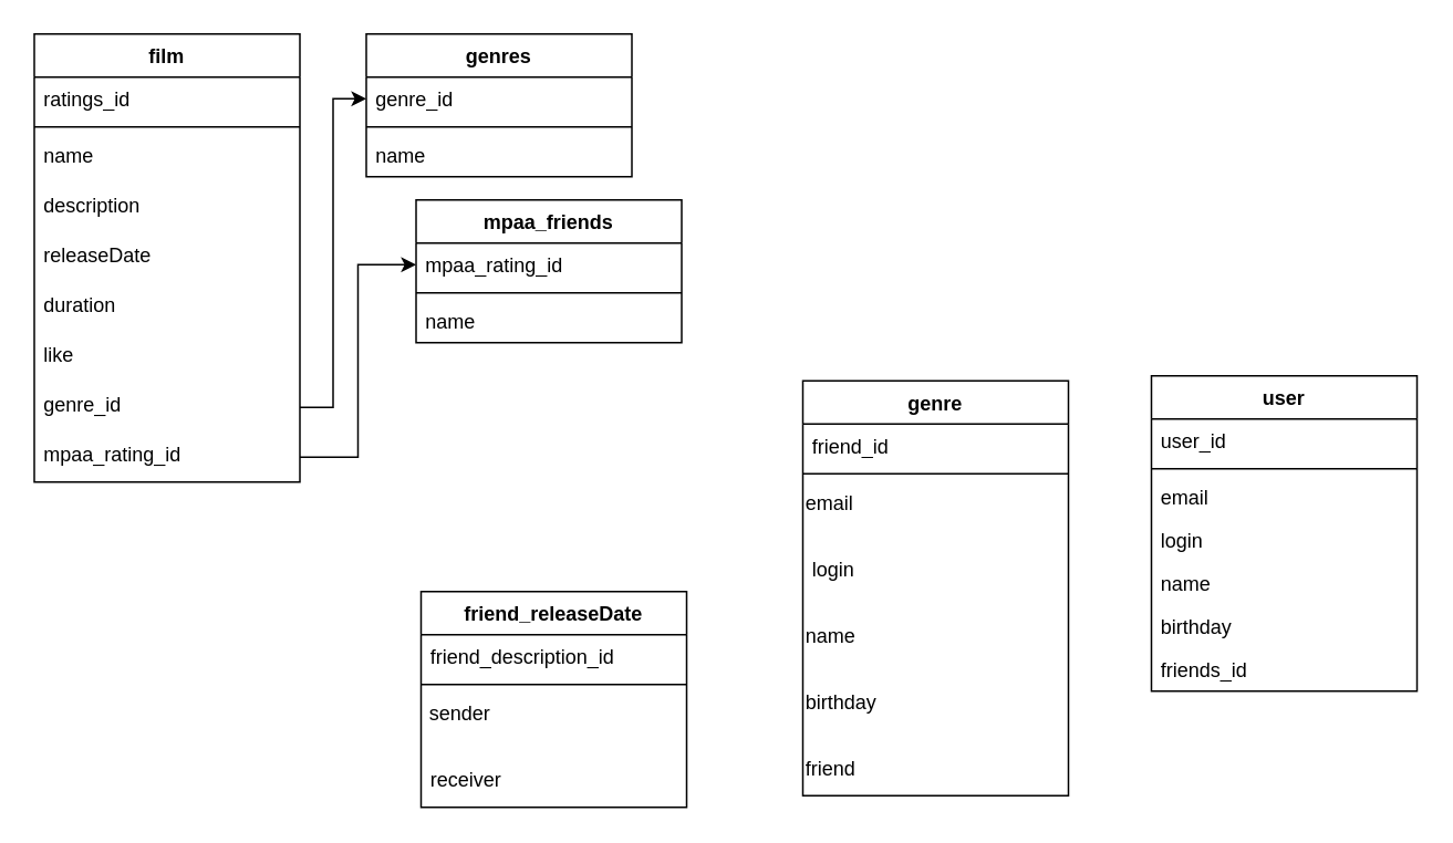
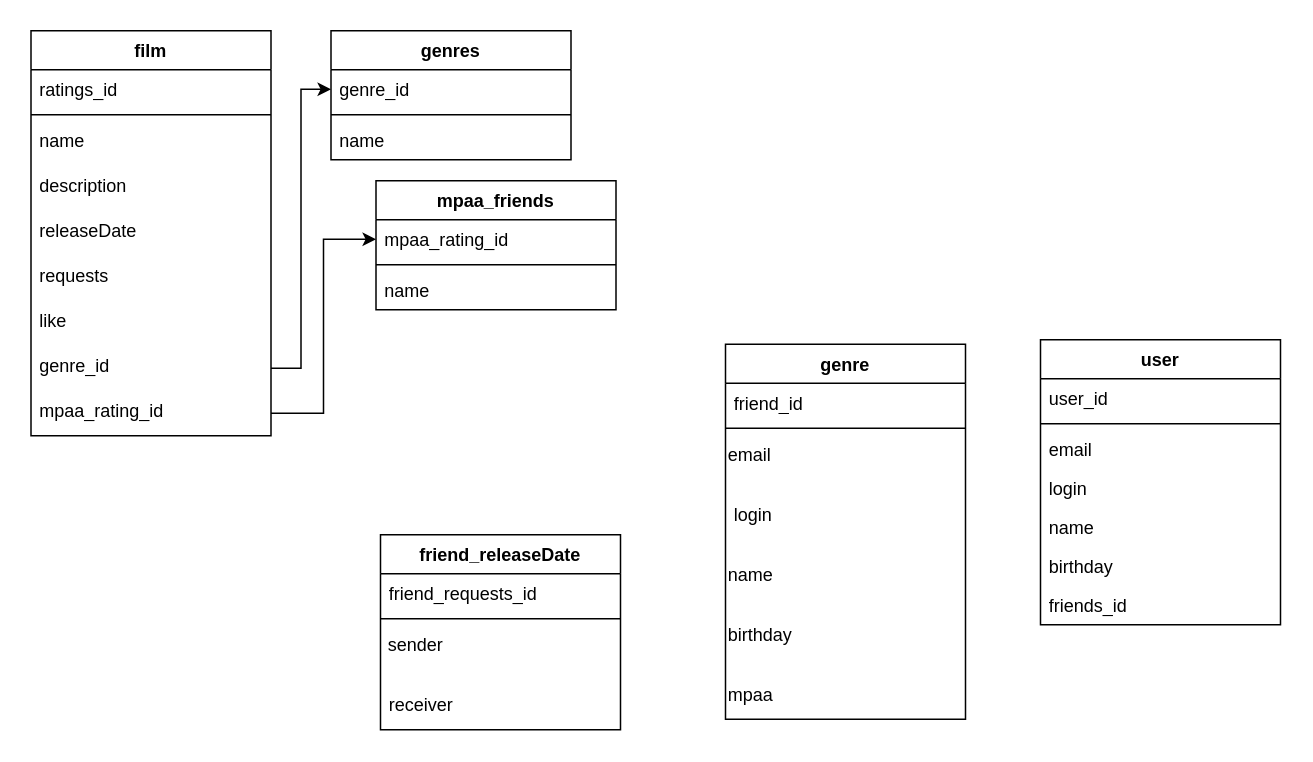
  <mxCell id="0" />
  <mxCell id="1" parent="0" />
  <mxCell id="2" value="user" style="swimlane;fontStyle=1;align=center;verticalAlign=top;childLayout=stackLayout;horizontal=1;startSize=26;horizontalStack=0;resizeParent=1;resizeParentMax=0;resizeLast=0;collapsible=1;marginBottom=0;whiteSpace=wrap;html=1;labelBackgroundColor=none;shadow=0;" vertex="1" parent="1"><mxGeometry x="693" y="226" width="160" height="190" as="geometry" /></mxCell>
  <mxCell id="3" value="user_id" style="text;align=left;verticalAlign=top;spacingLeft=4;spacingRight=4;overflow=hidden;rotatable=0;points=[[0,0.5],[1,0.5]];portConstraint=eastwest;whiteSpace=wrap;html=1;labelBackgroundColor=none;shadow=0;" vertex="1" parent="2"><mxGeometry y="26" width="160" height="26" as="geometry" /></mxCell>
  <mxCell id="4" value="" style="line;strokeWidth=1;fillColor=none;align=left;verticalAlign=middle;spacingTop=-1;spacingLeft=3;spacingRight=3;rotatable=0;labelPosition=right;points=[];portConstraint=eastwest;labelBackgroundColor=none;shadow=0;" vertex="1" parent="2"><mxGeometry y="52" width="160" height="8" as="geometry" /></mxCell>
  <mxCell id="5" value="email" style="text;align=left;verticalAlign=top;spacingLeft=4;spacingRight=4;overflow=hidden;rotatable=0;points=[[0,0.5],[1,0.5]];portConstraint=eastwest;whiteSpace=wrap;html=1;labelBackgroundColor=none;shadow=0;" vertex="1" parent="2"><mxGeometry y="60" width="160" height="26" as="geometry" /></mxCell>
  <mxCell id="6" value="login" style="text;align=left;verticalAlign=top;spacingLeft=4;spacingRight=4;overflow=hidden;rotatable=0;points=[[0,0.5],[1,0.5]];portConstraint=eastwest;whiteSpace=wrap;html=1;labelBackgroundColor=none;shadow=0;" vertex="1" parent="2"><mxGeometry y="86" width="160" height="26" as="geometry" /></mxCell>
  <mxCell id="7" value="name" style="text;align=left;verticalAlign=top;spacingLeft=4;spacingRight=4;overflow=hidden;rotatable=0;points=[[0,0.5],[1,0.5]];portConstraint=eastwest;whiteSpace=wrap;html=1;labelBackgroundColor=none;shadow=0;" vertex="1" parent="2"><mxGeometry y="112" width="160" height="26" as="geometry" /></mxCell>
  <mxCell id="8" value="birthday" style="text;align=left;verticalAlign=top;spacingLeft=4;spacingRight=4;overflow=hidden;rotatable=0;points=[[0,0.5],[1,0.5]];portConstraint=eastwest;whiteSpace=wrap;html=1;labelBackgroundColor=none;shadow=0;" vertex="1" parent="2"><mxGeometry y="138" width="160" height="26" as="geometry" /></mxCell>
  <mxCell id="9" value="friends_id" style="text;align=left;verticalAlign=top;spacingLeft=4;spacingRight=4;overflow=hidden;rotatable=0;points=[[0,0.5],[1,0.5]];portConstraint=eastwest;whiteSpace=wrap;html=1;labelBackgroundColor=none;shadow=0;" vertex="1" parent="2"><mxGeometry y="164" width="160" height="26" as="geometry" /></mxCell>
  <mxCell id="10" value="film" style="swimlane;fontStyle=1;align=center;verticalAlign=top;childLayout=stackLayout;horizontal=1;startSize=26;horizontalStack=0;resizeParent=1;resizeParentMax=0;resizeLast=0;collapsible=1;marginBottom=0;whiteSpace=wrap;html=1;direction=east;labelBackgroundColor=none;" vertex="1" parent="1"><mxGeometry x="20" y="20" width="160" height="270" as="geometry" /></mxCell>
  <mxCell id="11" value="ratings_id" style="text;align=left;verticalAlign=top;spacingLeft=4;spacingRight=4;overflow=hidden;rotatable=0;points=[[0,0.5],[1,0.5]];portConstraint=eastwest;whiteSpace=wrap;html=1;labelBackgroundColor=none;" vertex="1" parent="10"><mxGeometry y="26" width="160" height="26" as="geometry" /></mxCell>
  <mxCell id="12" value="" style="line;strokeWidth=1;fillColor=none;align=left;verticalAlign=middle;spacingTop=-1;spacingLeft=3;spacingRight=3;rotatable=0;labelPosition=right;points=[];portConstraint=eastwest;labelBackgroundColor=none;" vertex="1" parent="10"><mxGeometry y="52" width="160" height="8" as="geometry" /></mxCell>
  <mxCell id="13" value="name" style="text;align=left;verticalAlign=top;spacingLeft=4;spacingRight=4;overflow=hidden;rotatable=0;points=[[0,0.5],[1,0.5]];portConstraint=eastwest;whiteSpace=wrap;html=1;labelBackgroundColor=none;" vertex="1" parent="10"><mxGeometry y="60" width="160" height="30" as="geometry" /></mxCell>
  <mxCell id="14" value="description" style="text;align=left;verticalAlign=top;spacingLeft=4;spacingRight=4;overflow=hidden;rotatable=0;points=[[0,0.5],[1,0.5]];portConstraint=eastwest;whiteSpace=wrap;html=1;labelBackgroundColor=none;" vertex="1" parent="10"><mxGeometry y="90" width="160" height="30" as="geometry" /></mxCell>
  <mxCell id="15" value="releaseDate" style="text;align=left;verticalAlign=top;spacingLeft=4;spacingRight=4;overflow=hidden;rotatable=0;points=[[0,0.5],[1,0.5]];portConstraint=eastwest;whiteSpace=wrap;html=1;labelBackgroundColor=none;" vertex="1" parent="10"><mxGeometry y="120" width="160" height="30" as="geometry" /></mxCell>
- <mxCell id="16" value="duration" style="text;align=left;verticalAlign=top;spacingLeft=4;spacingRight=4;overflow=hidden;rotatable=0;points=[[0,0.5],[1,0.5]];portConstraint=eastwest;whiteSpace=wrap;html=1;labelBackgroundColor=none;" vertex="1" parent="10"><mxGeometry y="150" width="160" height="30" as="geometry" /></mxCell>
+ <mxCell id="16" value="requests" style="text;align=left;verticalAlign=top;spacingLeft=4;spacingRight=4;overflow=hidden;rotatable=0;points=[[0,0.5],[1,0.5]];portConstraint=eastwest;whiteSpace=wrap;html=1;labelBackgroundColor=none;" vertex="1" parent="10"><mxGeometry y="150" width="160" height="30" as="geometry" /></mxCell>
  <mxCell id="17" value="like" style="text;align=left;verticalAlign=top;spacingLeft=4;spacingRight=4;overflow=hidden;rotatable=0;points=[[0,0.5],[1,0.5]];portConstraint=eastwest;whiteSpace=wrap;html=1;labelBackgroundColor=none;" vertex="1" parent="10"><mxGeometry y="180" width="160" height="30" as="geometry" /></mxCell>
  <mxCell id="18" value="genre_id" style="text;align=left;verticalAlign=top;spacingLeft=4;spacingRight=4;overflow=hidden;rotatable=0;points=[[0,0.5],[1,0.5]];portConstraint=eastwest;whiteSpace=wrap;html=1;labelBackgroundColor=none;" vertex="1" parent="10"><mxGeometry y="210" width="160" height="30" as="geometry" /></mxCell>
  <mxCell id="19" value="mpaa_rating_id" style="text;align=left;verticalAlign=top;spacingLeft=4;spacingRight=4;overflow=hidden;rotatable=0;points=[[0,0.5],[1,0.5]];portConstraint=eastwest;whiteSpace=wrap;html=1;labelBackgroundColor=none;" vertex="1" parent="10"><mxGeometry y="240" width="160" height="30" as="geometry" /></mxCell>
  <mxCell id="20" value="genres" style="swimlane;fontStyle=1;align=center;verticalAlign=top;childLayout=stackLayout;horizontal=1;startSize=26;horizontalStack=0;resizeParent=1;resizeParentMax=0;resizeLast=0;collapsible=1;marginBottom=0;whiteSpace=wrap;html=1;labelBackgroundColor=none;" vertex="1" parent="1"><mxGeometry x="220" y="20" width="160" height="86" as="geometry" /></mxCell>
  <mxCell id="21" value="genre_id" style="text;align=left;verticalAlign=top;spacingLeft=4;spacingRight=4;overflow=hidden;rotatable=0;points=[[0,0.5],[1,0.5]];portConstraint=eastwest;whiteSpace=wrap;html=1;labelBackgroundColor=none;" vertex="1" parent="20"><mxGeometry y="26" width="160" height="26" as="geometry" /></mxCell>
  <mxCell id="22" value="" style="line;strokeWidth=1;fillColor=none;align=left;verticalAlign=middle;spacingTop=-1;spacingLeft=3;spacingRight=3;rotatable=0;labelPosition=right;points=[];portConstraint=eastwest;labelBackgroundColor=none;" vertex="1" parent="20"><mxGeometry y="52" width="160" height="8" as="geometry" /></mxCell>
  <mxCell id="23" value="name" style="text;align=left;verticalAlign=top;spacingLeft=4;spacingRight=4;overflow=hidden;rotatable=0;points=[[0,0.5],[1,0.5]];portConstraint=eastwest;whiteSpace=wrap;html=1;labelBackgroundColor=none;" vertex="1" parent="20"><mxGeometry y="60" width="160" height="26" as="geometry" /></mxCell>
  <mxCell id="24" value="mpaa_friends" style="swimlane;fontStyle=1;align=center;verticalAlign=top;childLayout=stackLayout;horizontal=1;startSize=26;horizontalStack=0;resizeParent=1;resizeParentMax=0;resizeLast=0;collapsible=1;marginBottom=0;whiteSpace=wrap;html=1;labelBackgroundColor=none;" vertex="1" parent="1"><mxGeometry x="250" y="120" width="160" height="86" as="geometry" /></mxCell>
  <mxCell id="25" value="mpaa_rating_id" style="text;align=left;verticalAlign=top;spacingLeft=4;spacingRight=4;overflow=hidden;rotatable=0;points=[[0,0.5],[1,0.5]];portConstraint=eastwest;whiteSpace=wrap;html=1;labelBackgroundColor=none;" vertex="1" parent="24"><mxGeometry y="26" width="160" height="26" as="geometry" /></mxCell>
  <mxCell id="26" value="" style="line;strokeWidth=1;fillColor=none;align=left;verticalAlign=middle;spacingTop=-1;spacingLeft=3;spacingRight=3;rotatable=0;labelPosition=right;points=[];portConstraint=eastwest;labelBackgroundColor=none;" vertex="1" parent="24"><mxGeometry y="52" width="160" height="8" as="geometry" /></mxCell>
  <mxCell id="27" value="name" style="text;align=left;verticalAlign=top;spacingLeft=4;spacingRight=4;overflow=hidden;rotatable=0;points=[[0,0.5],[1,0.5]];portConstraint=eastwest;whiteSpace=wrap;html=1;labelBackgroundColor=none;" vertex="1" parent="24"><mxGeometry y="60" width="160" height="26" as="geometry" /></mxCell>
  <mxCell id="28" style="edgeStyle=orthogonalEdgeStyle;rounded=0;orthogonalLoop=1;jettySize=auto;html=1;exitX=1;exitY=0.5;exitDx=0;exitDy=0;entryX=0;entryY=0.5;entryDx=0;entryDy=0;labelBackgroundColor=none;fontColor=default;" edge="1" parent="1" source="19" target="25"><mxGeometry relative="1" as="geometry" /></mxCell>
  <mxCell id="29" style="edgeStyle=orthogonalEdgeStyle;rounded=0;orthogonalLoop=1;jettySize=auto;html=1;exitX=1;exitY=0.5;exitDx=0;exitDy=0;entryX=0;entryY=0.5;entryDx=0;entryDy=0;labelBackgroundColor=none;fontColor=default;" edge="1" parent="1" source="18" target="21"><mxGeometry relative="1" as="geometry" /></mxCell>
  <mxCell id="30" value="friend_releaseDate" style="swimlane;fontStyle=1;align=center;verticalAlign=top;childLayout=stackLayout;horizontal=1;startSize=26;horizontalStack=0;resizeParent=1;resizeParentMax=0;resizeLast=0;collapsible=1;marginBottom=0;whiteSpace=wrap;html=1;labelBackgroundColor=none;shadow=0;" vertex="1" parent="1"><mxGeometry x="253" y="356" width="160" height="130" as="geometry" /></mxCell>
- <mxCell id="31" value="friend_description_id" style="text;align=left;verticalAlign=top;spacingLeft=4;spacingRight=4;overflow=hidden;rotatable=0;points=[[0,0.5],[1,0.5]];portConstraint=eastwest;whiteSpace=wrap;html=1;labelBackgroundColor=none;shadow=0;" vertex="1" parent="30"><mxGeometry y="26" width="160" height="26" as="geometry" /></mxCell>
+ <mxCell id="31" value="friend_requests_id" style="text;align=left;verticalAlign=top;spacingLeft=4;spacingRight=4;overflow=hidden;rotatable=0;points=[[0,0.5],[1,0.5]];portConstraint=eastwest;whiteSpace=wrap;html=1;labelBackgroundColor=none;shadow=0;" vertex="1" parent="30"><mxGeometry y="26" width="160" height="26" as="geometry" /></mxCell>
  <mxCell id="32" value="" style="line;strokeWidth=1;fillColor=none;align=left;verticalAlign=middle;spacingTop=-1;spacingLeft=3;spacingRight=3;rotatable=0;labelPosition=right;points=[];portConstraint=eastwest;labelBackgroundColor=none;shadow=0;" vertex="1" parent="30"><mxGeometry y="52" width="160" height="8" as="geometry" /></mxCell>
  <mxCell id="33" value="&amp;nbsp;sender" style="text;whiteSpace=wrap;html=1;labelBackgroundColor=none;shadow=0;" vertex="1" parent="30"><mxGeometry y="60" width="160" height="40" as="geometry" /></mxCell>
  <mxCell id="34" value="receiver" style="text;align=left;verticalAlign=top;spacingLeft=4;spacingRight=4;overflow=hidden;rotatable=0;points=[[0,0.5],[1,0.5]];portConstraint=eastwest;whiteSpace=wrap;html=1;labelBackgroundColor=none;shadow=0;" vertex="1" parent="30"><mxGeometry y="100" width="160" height="30" as="geometry" /></mxCell>
  <mxCell id="35" value="genre" style="swimlane;fontStyle=1;align=center;verticalAlign=top;childLayout=stackLayout;horizontal=1;startSize=26;horizontalStack=0;resizeParent=1;resizeParentMax=0;resizeLast=0;collapsible=1;marginBottom=0;whiteSpace=wrap;html=1;labelBackgroundColor=none;shadow=0;" vertex="1" parent="1"><mxGeometry x="483" y="229" width="160" height="250" as="geometry" /></mxCell>
  <mxCell id="36" value="friend_id" style="text;align=left;verticalAlign=top;spacingLeft=4;spacingRight=4;overflow=hidden;rotatable=0;points=[[0,0.5],[1,0.5]];portConstraint=eastwest;whiteSpace=wrap;html=1;labelBackgroundColor=none;shadow=0;" vertex="1" parent="35"><mxGeometry y="26" width="160" height="26" as="geometry" /></mxCell>
  <mxCell id="37" value="" style="line;strokeWidth=1;fillColor=none;align=left;verticalAlign=middle;spacingTop=-1;spacingLeft=3;spacingRight=3;rotatable=0;labelPosition=right;points=[];portConstraint=eastwest;labelBackgroundColor=none;shadow=0;" vertex="1" parent="35"><mxGeometry y="52" width="160" height="8" as="geometry" /></mxCell>
  <mxCell id="38" value="email" style="text;whiteSpace=wrap;html=1;labelBackgroundColor=none;shadow=0;" vertex="1" parent="35"><mxGeometry y="60" width="160" height="40" as="geometry" /></mxCell>
  <mxCell id="39" value="login" style="text;align=left;verticalAlign=top;spacingLeft=4;spacingRight=4;overflow=hidden;rotatable=0;points=[[0,0.5],[1,0.5]];portConstraint=eastwest;whiteSpace=wrap;html=1;labelBackgroundColor=none;shadow=0;" vertex="1" parent="35"><mxGeometry y="100" width="160" height="40" as="geometry" /></mxCell>
  <mxCell id="40" value="name" style="text;whiteSpace=wrap;html=1;labelBackgroundColor=none;shadow=0;" vertex="1" parent="35"><mxGeometry y="140" width="160" height="40" as="geometry" /></mxCell>
  <mxCell id="41" value="birthday" style="text;whiteSpace=wrap;html=1;labelBackgroundColor=none;shadow=0;" vertex="1" parent="35"><mxGeometry y="180" width="160" height="40" as="geometry" /></mxCell>
- <mxCell id="42" value="friend" style="text;whiteSpace=wrap;html=1;labelBackgroundColor=none;shadow=0;" vertex="1" parent="35"><mxGeometry y="220" width="160" height="30" as="geometry" /></mxCell>
+ <mxCell id="42" value="mpaa" style="text;whiteSpace=wrap;html=1;labelBackgroundColor=none;shadow=0;" vertex="1" parent="35"><mxGeometry y="220" width="160" height="30" as="geometry" /></mxCell>
